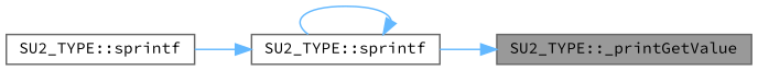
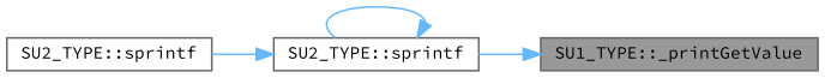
  digraph {
    rankdir=RL
    fontname="Source Code Pro"
    node [color=grey40 fillcolor=white fontname="Source Code Pro" fontsize=10 shape=box style=filled]
    edge [color=steelblue1 dir=back fontname="Source Code Pro" fontsize=10 labelfontname=Helvetica labelfontsize=10 style=solid]
-   n1 [color=gray40 fillcolor=grey60 fontcolor=black height=0.2 label="SU2_TYPE::_printGetValue" width=0.4]
+   n1 [color=gray40 fillcolor=grey60 fontcolor=black height=0.2 label="SU1_TYPE::_printGetValue" width=0.4]
    n2 [height=0.2 label="SU2_TYPE::sprintf" width=0.4]
    n3 [height=0.2 label="SU2_TYPE::sprintf" width=0.4]
    n1 -> n2
    n2 -> n2
    n2 -> n3
  }
